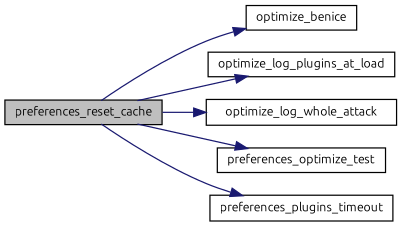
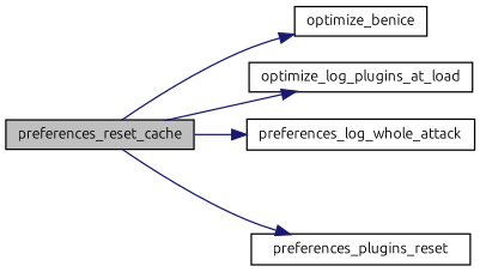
  digraph {
    fontname=Ubuntu
    rankdir=LR
    node [color=black fontname=Ubuntu fontsize=10 shape=record]
    edge [color=midnightblue fontname=Ubuntu fontsize=10 labelfontname=FreeSans labelfontsize=10 style=solid]
    n1 [fillcolor=grey75 fontcolor=black height=0.2 label=preferences_reset_cache style=filled width=0.4]
    n2 [height=0.2 label=optimize_benice width=0.4]
    n3 [height=0.2 label=optimize_log_plugins_at_load width=0.4]
-   n4 [height=0.2 label=optimize_log_whole_attack width=0.4]
-   n5 [height=0.2 label=preferences_optimize_test width=0.4]
-   n6 [height=0.2 label=preferences_plugins_timeout width=0.4]
+   n4 [height=0.2 label=preferences_log_whole_attack width=0.4]
+   n6 [height=0.2 label=preferences_plugins_reset width=0.4]
    n1 -> n2
    n1 -> n3
    n1 -> n4
-   n1 -> n5
    n1 -> n6
  }
